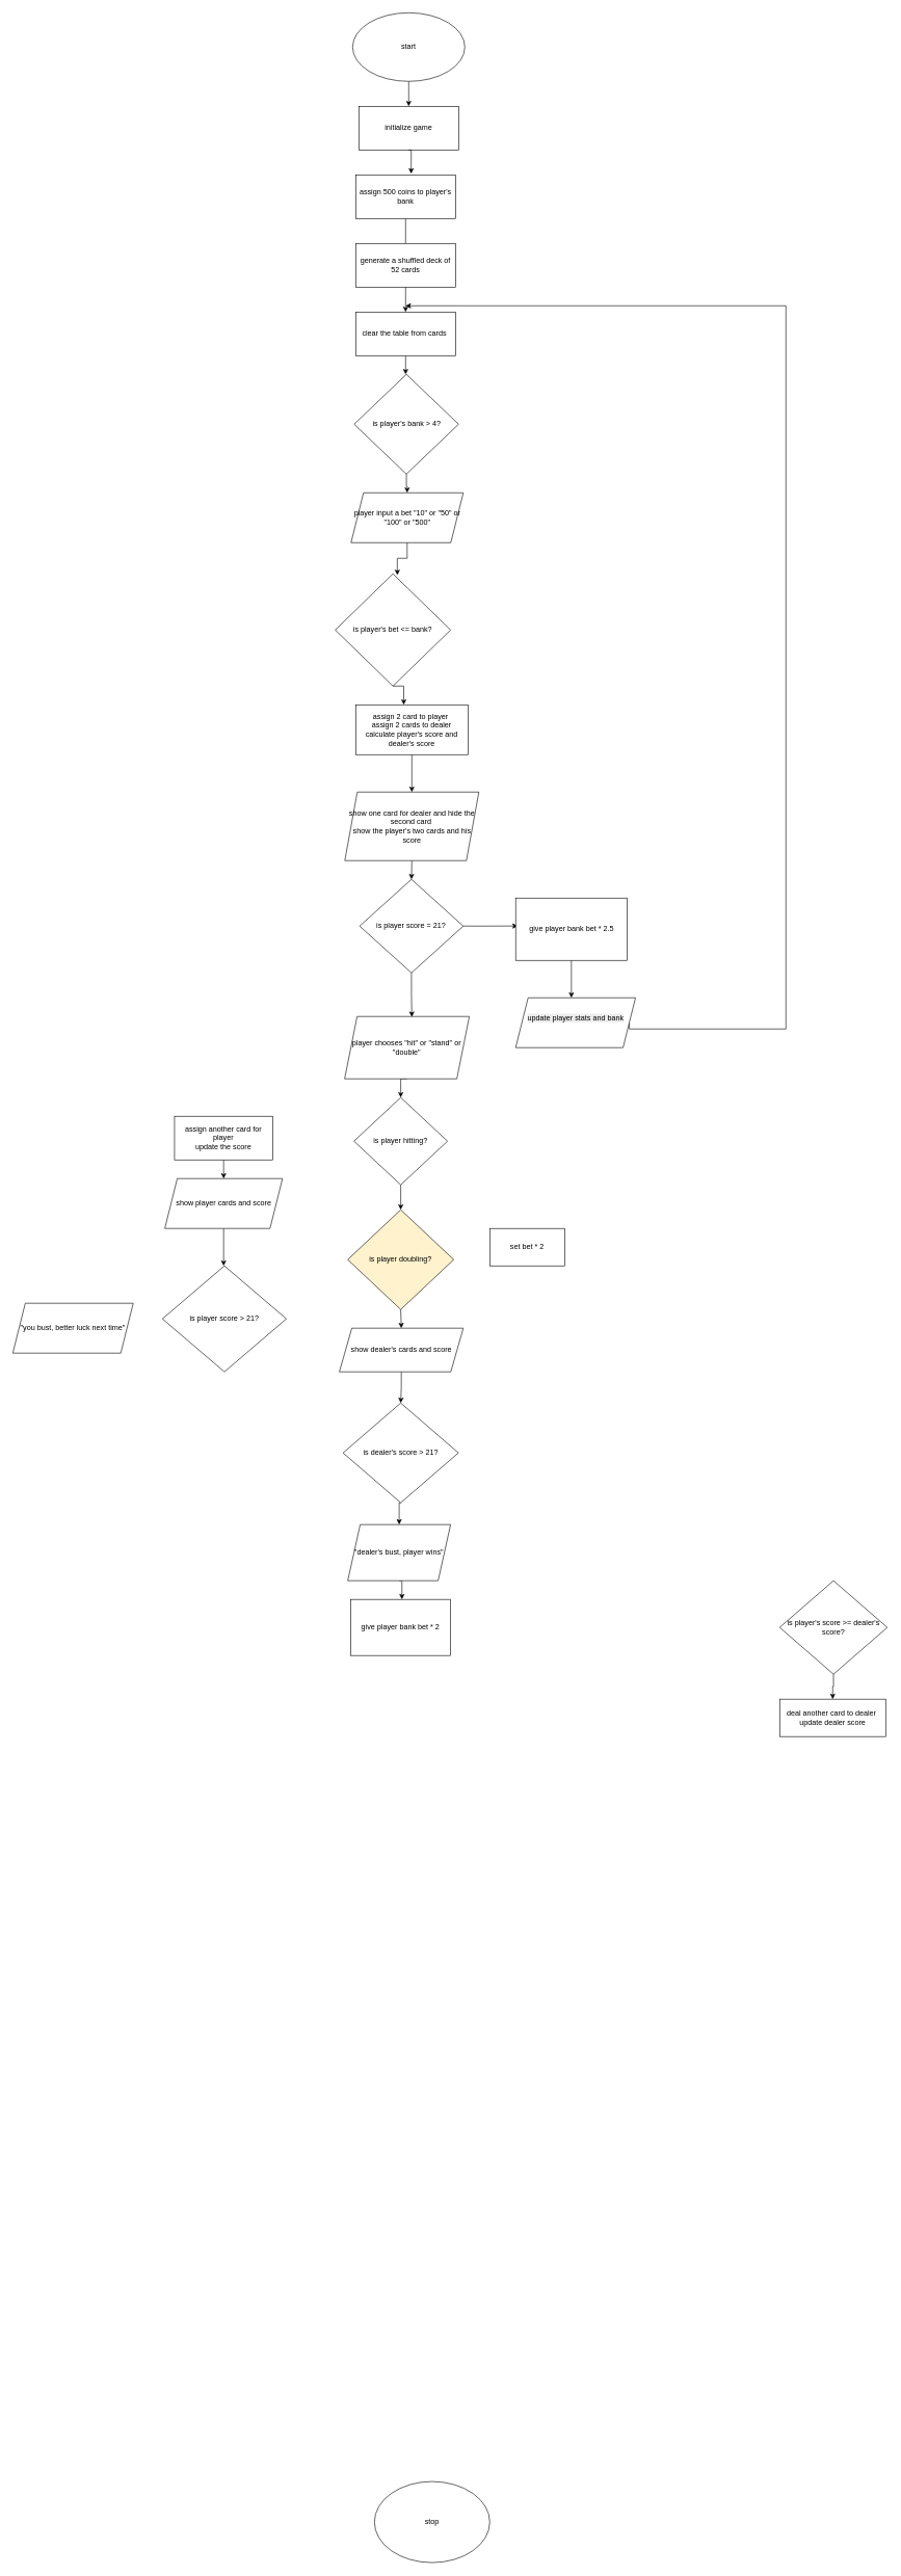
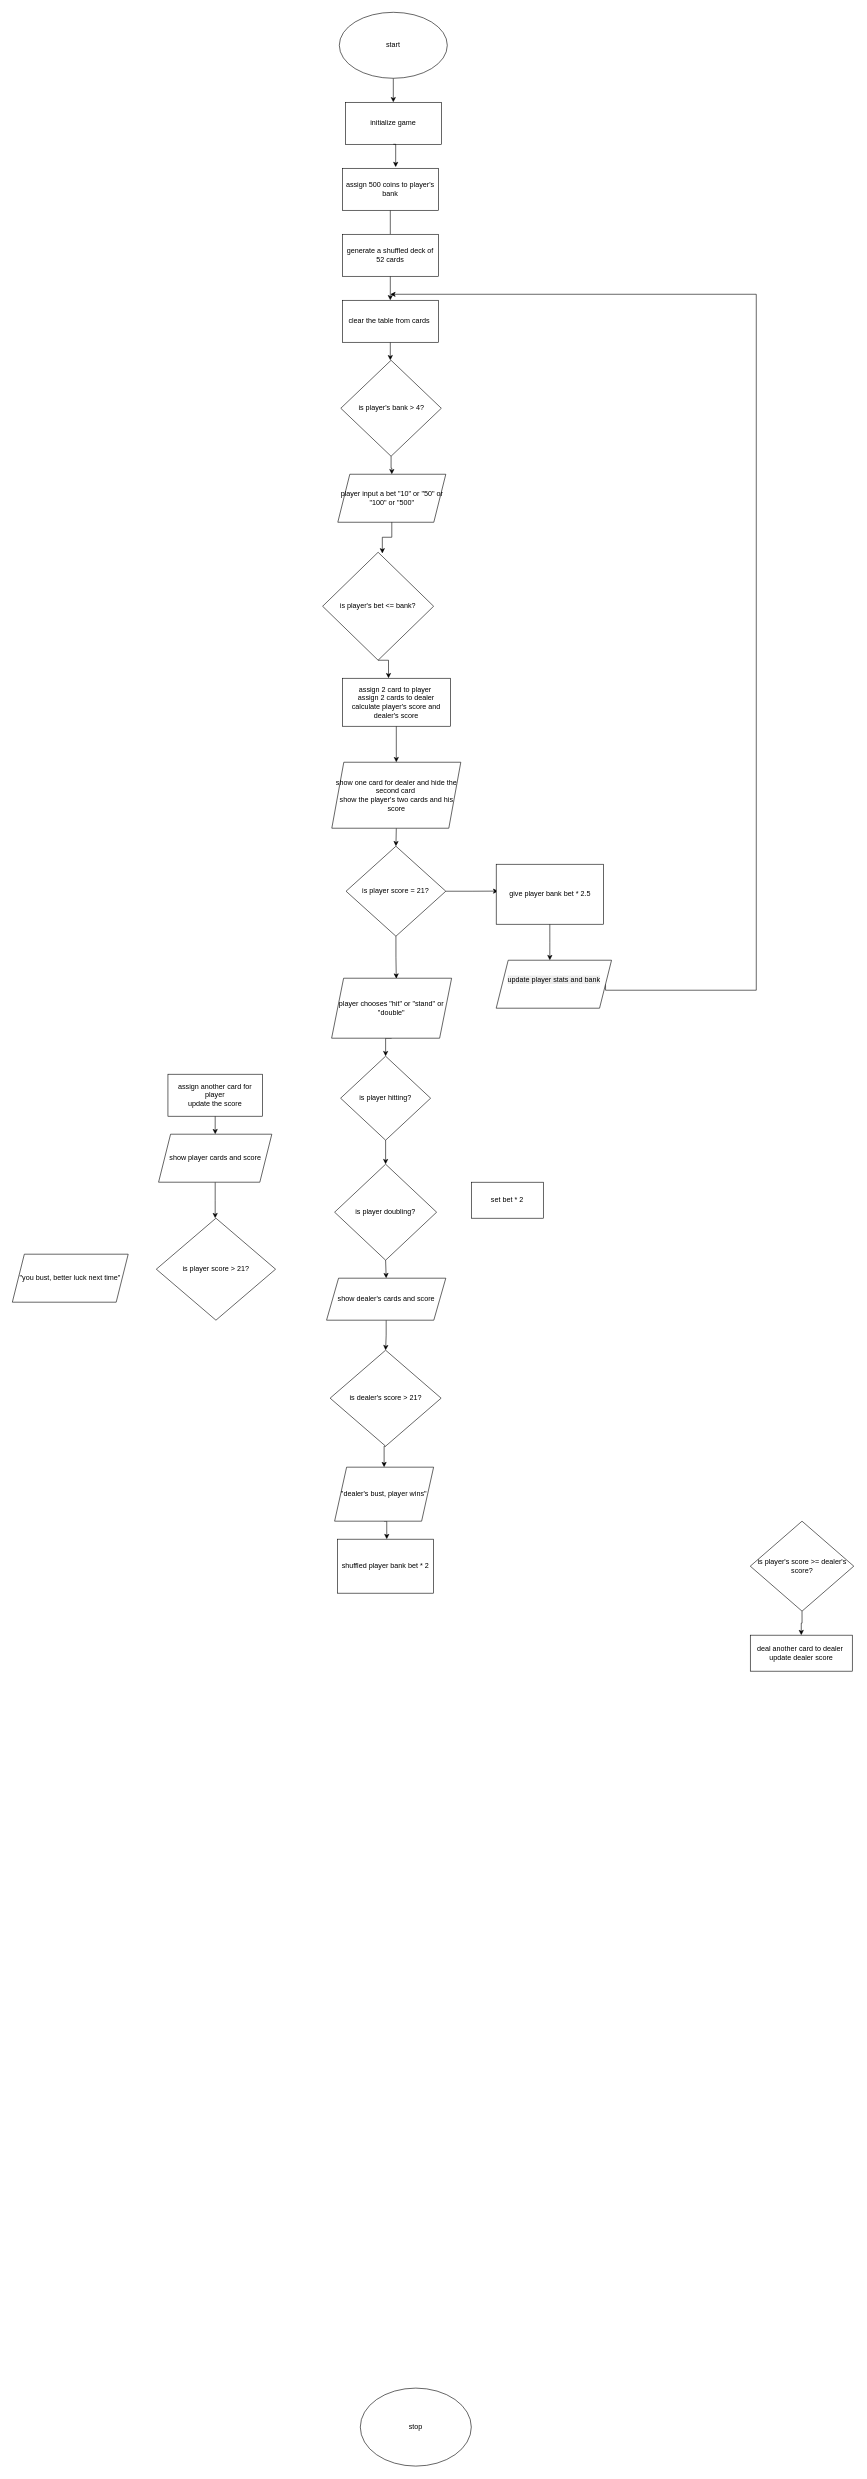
  <mxCell id="0" />
  <mxCell id="1" parent="0" />
  <mxCell id="2" value="" style="edgeStyle=orthogonalEdgeStyle;rounded=0;orthogonalLoop=1;jettySize=auto;html=1;" edge="1" parent="1" source="3" target="4"><mxGeometry relative="1" as="geometry" /></mxCell>
  <mxCell id="3" value="start" style="ellipse;whiteSpace=wrap;html=1;" vertex="1" parent="1"><mxGeometry x="565" y="20" width="180" height="110" as="geometry" /></mxCell>
  <mxCell id="4" value="initialize game" style="rounded=0;whiteSpace=wrap;html=1;" vertex="1" parent="1"><mxGeometry x="575" y="170" width="160" height="70" as="geometry" /></mxCell>
  <mxCell id="5" style="edgeStyle=orthogonalEdgeStyle;rounded=0;orthogonalLoop=1;jettySize=auto;html=1;exitX=0.5;exitY=1;exitDx=0;exitDy=0;entryX=0.5;entryY=0;entryDx=0;entryDy=0;endArrow=none;" edge="1" parent="1" source="6" target="10"><mxGeometry relative="1" as="geometry" /></mxCell>
  <mxCell id="6" value="assign 500 coins to player's bank" style="rounded=0;whiteSpace=wrap;html=1;" vertex="1" parent="1"><mxGeometry x="570" y="280" width="160" height="70" as="geometry" /></mxCell>
  <mxCell id="7" value="" style="edgeStyle=orthogonalEdgeStyle;rounded=0;orthogonalLoop=1;jettySize=auto;html=1;" edge="1" parent="1" source="8" target="14"><mxGeometry relative="1" as="geometry" /></mxCell>
  <mxCell id="8" value="is player's bank &amp;gt; 4?" style="rhombus;whiteSpace=wrap;html=1;" vertex="1" parent="1"><mxGeometry x="567.5" y="600" width="167.5" height="160" as="geometry" /></mxCell>
  <mxCell id="9" style="edgeStyle=orthogonalEdgeStyle;rounded=0;orthogonalLoop=1;jettySize=auto;html=1;exitX=0.5;exitY=1;exitDx=0;exitDy=0;" edge="1" parent="1" source="10" target="12"><mxGeometry relative="1" as="geometry" /></mxCell>
  <mxCell id="10" value="generate a shuffled deck of 52 cards" style="rounded=0;whiteSpace=wrap;html=1;" vertex="1" parent="1"><mxGeometry x="570" y="390" width="160" height="70" as="geometry" /></mxCell>
  <mxCell id="11" style="edgeStyle=orthogonalEdgeStyle;rounded=0;orthogonalLoop=1;jettySize=auto;html=1;exitX=0.5;exitY=1;exitDx=0;exitDy=0;" edge="1" parent="1" source="12"><mxGeometry relative="1" as="geometry"><mxPoint x="650" y="600" as="targetPoint" /></mxGeometry></mxCell>
  <mxCell id="12" value="clear the table from cards&amp;nbsp;" style="rounded=0;whiteSpace=wrap;html=1;" vertex="1" parent="1"><mxGeometry x="570" y="500" width="160" height="70" as="geometry" /></mxCell>
  <mxCell id="13" value="stop" style="ellipse;whiteSpace=wrap;html=1;" vertex="1" parent="1"><mxGeometry x="600" y="3980" width="185" height="130" as="geometry" /></mxCell>
  <mxCell id="14" value="player input a bet &quot;10&quot; or &quot;50&quot; or &quot;100&quot; or &quot;500&quot;" style="shape=parallelogram;perimeter=parallelogramPerimeter;whiteSpace=wrap;html=1;fixedSize=1;" vertex="1" parent="1"><mxGeometry x="562.5" y="790" width="180" height="80" as="geometry" /></mxCell>
  <mxCell id="15" value="is player's bet &amp;lt;= bank?" style="rhombus;whiteSpace=wrap;html=1;" vertex="1" parent="1"><mxGeometry x="537.19" y="920" width="185" height="180" as="geometry" /></mxCell>
  <mxCell id="16" style="edgeStyle=orthogonalEdgeStyle;rounded=0;orthogonalLoop=1;jettySize=auto;html=1;exitX=0.5;exitY=1;exitDx=0;exitDy=0;entryX=0.5;entryY=0;entryDx=0;entryDy=0;" edge="1" parent="1" source="17" target="43"><mxGeometry relative="1" as="geometry" /></mxCell>
  <mxCell id="17" value="show one card for dealer and hide the second card&amp;nbsp;&lt;div&gt;show the player's two cards and his score&lt;/div&gt;" style="shape=parallelogram;perimeter=parallelogramPerimeter;whiteSpace=wrap;html=1;fixedSize=1;" vertex="1" parent="1"><mxGeometry x="552.5" y="1270" width="215" height="110" as="geometry" /></mxCell>
  <mxCell id="18" style="edgeStyle=orthogonalEdgeStyle;rounded=0;orthogonalLoop=1;jettySize=auto;html=1;exitX=0.5;exitY=1;exitDx=0;exitDy=0;" edge="1" parent="1" source="19" target="17"><mxGeometry relative="1" as="geometry" /></mxCell>
  <mxCell id="19" value="assign 2 card to player&amp;nbsp;&lt;div&gt;assign 2 cards to dealer&lt;/div&gt;&lt;div&gt;calculate player's score and dealer's score&lt;/div&gt;" style="rounded=0;whiteSpace=wrap;html=1;" vertex="1" parent="1"><mxGeometry x="570" y="1130" width="180" height="80" as="geometry" /></mxCell>
  <mxCell id="20" style="edgeStyle=orthogonalEdgeStyle;rounded=0;orthogonalLoop=1;jettySize=auto;html=1;exitX=0.5;exitY=1;exitDx=0;exitDy=0;entryX=0.556;entryY=-0.029;entryDx=0;entryDy=0;entryPerimeter=0;" edge="1" parent="1" source="4" target="6"><mxGeometry relative="1" as="geometry" /></mxCell>
  <mxCell id="21" style="edgeStyle=orthogonalEdgeStyle;rounded=0;orthogonalLoop=1;jettySize=auto;html=1;exitX=0.5;exitY=1;exitDx=0;exitDy=0;entryX=0.5;entryY=0;entryDx=0;entryDy=0;" edge="1" parent="1" source="22" target="24"><mxGeometry relative="1" as="geometry" /></mxCell>
  <mxCell id="22" value="player chooses &quot;hit&quot; or &quot;stand&quot; or &quot;double&quot;" style="shape=parallelogram;perimeter=parallelogramPerimeter;whiteSpace=wrap;html=1;fixedSize=1;" vertex="1" parent="1"><mxGeometry x="552.19" y="1630" width="200" height="100" as="geometry" /></mxCell>
  <mxCell id="23" style="edgeStyle=orthogonalEdgeStyle;rounded=0;orthogonalLoop=1;jettySize=auto;html=1;exitX=0.5;exitY=1;exitDx=0;exitDy=0;entryX=0.5;entryY=0;entryDx=0;entryDy=0;" edge="1" parent="1" source="24" target="30"><mxGeometry relative="1" as="geometry" /></mxCell>
  <mxCell id="24" value="is player hitting?" style="rhombus;whiteSpace=wrap;html=1;" vertex="1" parent="1"><mxGeometry x="567.19" y="1760" width="150" height="140" as="geometry" /></mxCell>
  <mxCell id="25" style="edgeStyle=orthogonalEdgeStyle;rounded=0;orthogonalLoop=1;jettySize=auto;html=1;exitX=0.5;exitY=1;exitDx=0;exitDy=0;" edge="1" parent="1" source="26" target="28"><mxGeometry relative="1" as="geometry" /></mxCell>
  <mxCell id="26" value="assign another card for player&lt;div&gt;update the score&lt;/div&gt;" style="rounded=0;whiteSpace=wrap;html=1;" vertex="1" parent="1"><mxGeometry x="279.38" y="1790" width="157.5" height="70" as="geometry" /></mxCell>
  <mxCell id="27" style="edgeStyle=orthogonalEdgeStyle;rounded=0;orthogonalLoop=1;jettySize=auto;html=1;exitX=0.5;exitY=1;exitDx=0;exitDy=0;entryX=0.5;entryY=0;entryDx=0;entryDy=0;" edge="1" parent="1" source="28"><mxGeometry relative="1" as="geometry"><mxPoint x="358.125" y="2030" as="targetPoint" /></mxGeometry></mxCell>
  <mxCell id="28" value="show player cards and score" style="shape=parallelogram;perimeter=parallelogramPerimeter;whiteSpace=wrap;html=1;fixedSize=1;" vertex="1" parent="1"><mxGeometry x="263.75" y="1890" width="188.75" height="80" as="geometry" /></mxCell>
  <mxCell id="29" style="edgeStyle=orthogonalEdgeStyle;rounded=0;orthogonalLoop=1;jettySize=auto;html=1;exitX=0.5;exitY=1;exitDx=0;exitDy=0;entryX=0.5;entryY=0;entryDx=0;entryDy=0;" edge="1" parent="1" source="30" target="51"><mxGeometry relative="1" as="geometry" /></mxCell>
- <mxCell id="30" value="is player doubling?" style="rhombus;whiteSpace=wrap;html=1;fillColor=#fff2cc;" vertex="1" parent="1"><mxGeometry x="557.19" y="1940" width="170" height="160" as="geometry" /></mxCell>
+ <mxCell id="30" value="is player doubling?" style="rhombus;whiteSpace=wrap;html=1;" vertex="1" parent="1"><mxGeometry x="557.19" y="1940" width="170" height="160" as="geometry" /></mxCell>
  <mxCell id="31" style="edgeStyle=orthogonalEdgeStyle;rounded=0;orthogonalLoop=1;jettySize=auto;html=1;exitX=0.5;exitY=1;exitDx=0;exitDy=0;entryX=0.538;entryY=0.011;entryDx=0;entryDy=0;entryPerimeter=0;" edge="1" parent="1" source="14" target="15"><mxGeometry relative="1" as="geometry" /></mxCell>
  <mxCell id="32" style="edgeStyle=orthogonalEdgeStyle;rounded=0;orthogonalLoop=1;jettySize=auto;html=1;exitX=0.5;exitY=1;exitDx=0;exitDy=0;entryX=0.428;entryY=0;entryDx=0;entryDy=0;entryPerimeter=0;" edge="1" parent="1" source="15" target="19"><mxGeometry relative="1" as="geometry" /></mxCell>
  <mxCell id="33" style="edgeStyle=orthogonalEdgeStyle;rounded=0;orthogonalLoop=1;jettySize=auto;html=1;exitX=0.5;exitY=1;exitDx=0;exitDy=0;" edge="1" parent="1" source="34" target="35"><mxGeometry relative="1" as="geometry" /></mxCell>
  <mxCell id="34" value="is player's score &amp;gt;= dealer's score?" style="rhombus;whiteSpace=wrap;html=1;" vertex="1" parent="1"><mxGeometry x="1250" y="2535" width="172.5" height="150" as="geometry" /></mxCell>
  <mxCell id="35" value="deal another card to dealer&amp;nbsp;&lt;div&gt;update dealer score&lt;/div&gt;" style="rounded=0;whiteSpace=wrap;html=1;" vertex="1" parent="1"><mxGeometry x="1250" y="2725" width="170" height="60" as="geometry" /></mxCell>
  <mxCell id="36" style="edgeStyle=orthogonalEdgeStyle;rounded=0;orthogonalLoop=1;jettySize=auto;html=1;exitX=0.5;exitY=1;exitDx=0;exitDy=0;entryX=0.5;entryY=0;entryDx=0;entryDy=0;" edge="1" parent="1" source="37" target="40"><mxGeometry relative="1" as="geometry" /></mxCell>
  <mxCell id="37" value="is dealer's score &amp;gt; 21?" style="rhombus;whiteSpace=wrap;html=1;" vertex="1" parent="1"><mxGeometry x="549.69" y="2250" width="185" height="160" as="geometry" /></mxCell>
- <mxCell id="38" value="give player bank bet * 2" style="rounded=0;whiteSpace=wrap;html=1;" vertex="1" parent="1"><mxGeometry x="562.19" y="2565" width="160" height="90" as="geometry" /></mxCell>
+ <mxCell id="38" value="shuffled player bank bet * 2" style="rounded=0;whiteSpace=wrap;html=1;" vertex="1" parent="1"><mxGeometry x="562.19" y="2565" width="160" height="90" as="geometry" /></mxCell>
  <mxCell id="39" style="edgeStyle=orthogonalEdgeStyle;rounded=0;orthogonalLoop=1;jettySize=auto;html=1;exitX=0.5;exitY=1;exitDx=0;exitDy=0;" edge="1" parent="1" source="40"><mxGeometry relative="1" as="geometry"><mxPoint x="644.07" y="2565" as="targetPoint" /></mxGeometry></mxCell>
  <mxCell id="40" value="&quot;dealer's bust, player wins&quot;" style="shape=parallelogram;perimeter=parallelogramPerimeter;whiteSpace=wrap;html=1;fixedSize=1;" vertex="1" parent="1"><mxGeometry x="557.19" y="2445" width="165" height="90" as="geometry" /></mxCell>
  <mxCell id="41" value="is player score &amp;gt; 21?" style="rhombus;whiteSpace=wrap;html=1;" vertex="1" parent="1"><mxGeometry x="260" y="2030" width="198.75" height="170" as="geometry" /></mxCell>
  <mxCell id="42" style="edgeStyle=orthogonalEdgeStyle;rounded=0;orthogonalLoop=1;jettySize=auto;html=1;exitX=1;exitY=0.5;exitDx=0;exitDy=0;" edge="1" parent="1" source="43"><mxGeometry relative="1" as="geometry"><mxPoint x="830" y="1484.824" as="targetPoint" /></mxGeometry></mxCell>
  <mxCell id="43" value="is player score = 21?" style="rhombus;whiteSpace=wrap;html=1;" vertex="1" parent="1"><mxGeometry x="576.24" y="1410" width="166.25" height="150" as="geometry" /></mxCell>
  <mxCell id="44" style="edgeStyle=orthogonalEdgeStyle;rounded=0;orthogonalLoop=1;jettySize=auto;html=1;exitX=0.5;exitY=1;exitDx=0;exitDy=0;" edge="1" parent="1" source="45"><mxGeometry relative="1" as="geometry"><mxPoint x="915.882" y="1600" as="targetPoint" /></mxGeometry></mxCell>
  <mxCell id="45" value="give player bank bet * 2.5" style="rounded=0;whiteSpace=wrap;html=1;" vertex="1" parent="1"><mxGeometry x="826.51" y="1440" width="178.75" height="100" as="geometry" /></mxCell>
  <mxCell id="46" style="edgeStyle=orthogonalEdgeStyle;rounded=0;orthogonalLoop=1;jettySize=auto;html=1;exitX=1;exitY=0.5;exitDx=0;exitDy=0;" edge="1" parent="1" source="47"><mxGeometry relative="1" as="geometry"><mxPoint x="650" y="490" as="targetPoint" /><Array as="points"><mxPoint x="1009" y="1650" /><mxPoint x="1260" y="1650" /><mxPoint x="1260" y="490" /></Array></mxGeometry></mxCell>
  <mxCell id="47" value="&#10;&lt;span style=&quot;color: rgb(0, 0, 0); font-family: Helvetica; font-size: 12px; font-style: normal; font-variant-ligatures: normal; font-variant-caps: normal; font-weight: 400; letter-spacing: normal; orphans: 2; text-align: center; text-indent: 0px; text-transform: none; widows: 2; word-spacing: 0px; -webkit-text-stroke-width: 0px; white-space: normal; background-color: rgb(236, 236, 236); text-decoration-thickness: initial; text-decoration-style: initial; text-decoration-color: initial; display: inline !important; float: none;&quot;&gt;update player stats and bank&lt;/span&gt;&#10;&#10;" style="shape=parallelogram;perimeter=parallelogramPerimeter;whiteSpace=wrap;html=1;fixedSize=1;" vertex="1" parent="1"><mxGeometry x="826.51" y="1600" width="192.24" height="80" as="geometry" /></mxCell>
  <mxCell id="48" value="set bet * 2" style="rounded=0;whiteSpace=wrap;html=1;" vertex="1" parent="1"><mxGeometry x="785" y="1970" width="120" height="60" as="geometry" /></mxCell>
  <mxCell id="49" value="&quot;you bust, better luck next time&quot;" style="shape=parallelogram;perimeter=parallelogramPerimeter;whiteSpace=wrap;html=1;fixedSize=1;" vertex="1" parent="1"><mxGeometry x="20" y="2090" width="193.12" height="80" as="geometry" /></mxCell>
  <mxCell id="50" style="edgeStyle=orthogonalEdgeStyle;rounded=0;orthogonalLoop=1;jettySize=auto;html=1;exitX=0.5;exitY=1;exitDx=0;exitDy=0;entryX=0.5;entryY=0;entryDx=0;entryDy=0;" edge="1" parent="1" source="51" target="37"><mxGeometry relative="1" as="geometry" /></mxCell>
  <mxCell id="51" value="show dealer's cards and score" style="shape=parallelogram;perimeter=parallelogramPerimeter;whiteSpace=wrap;html=1;fixedSize=1;" vertex="1" parent="1"><mxGeometry x="543.75" y="2130" width="198.75" height="70" as="geometry" /></mxCell>
  <mxCell id="52" style="edgeStyle=orthogonalEdgeStyle;rounded=0;orthogonalLoop=1;jettySize=auto;html=1;exitX=0.5;exitY=1;exitDx=0;exitDy=0;entryX=0.539;entryY=0.007;entryDx=0;entryDy=0;entryPerimeter=0;" edge="1" parent="1" source="43" target="22"><mxGeometry relative="1" as="geometry" /></mxCell>
